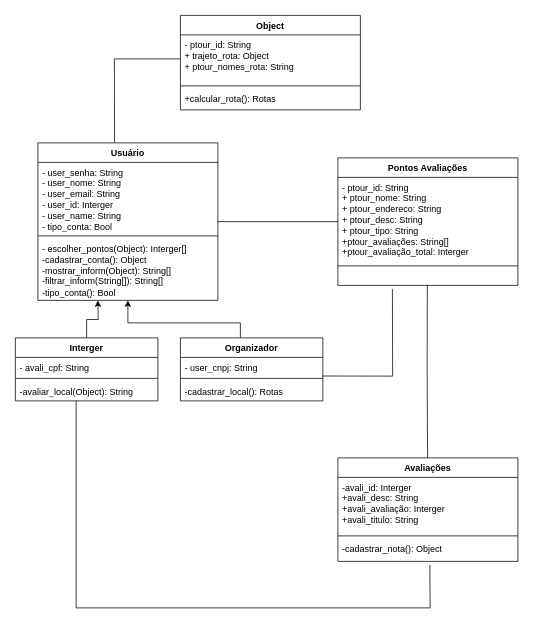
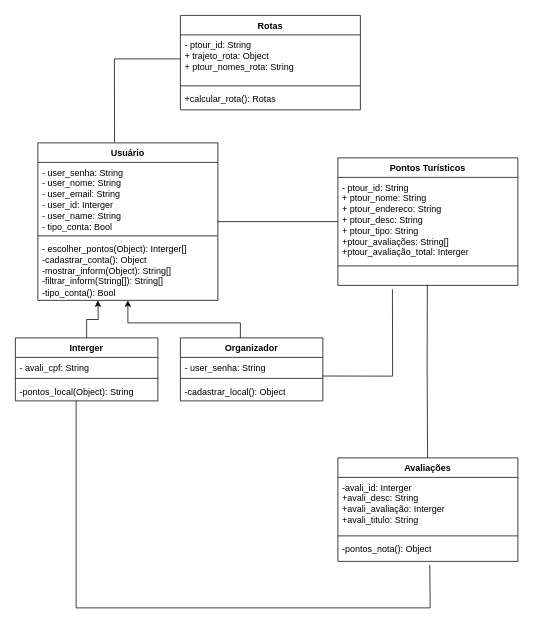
  <mxCell id="0" />
  <mxCell id="1" parent="0" />
  <mxCell id="2" value="Usuário" style="swimlane;fontStyle=1;align=center;verticalAlign=top;childLayout=stackLayout;horizontal=1;startSize=26;horizontalStack=0;resizeParent=1;resizeParentMax=0;resizeLast=0;collapsible=1;marginBottom=0;whiteSpace=wrap;html=1;" parent="1" vertex="1"><mxGeometry x="50" y="190" width="240" height="210" as="geometry" /></mxCell>
  <mxCell id="3" value="- user_senha: String&lt;div&gt;- user_nome:&amp;nbsp;&lt;span style=&quot;background-color: initial;&quot;&gt;String&lt;/span&gt;&lt;br&gt;&lt;/div&gt;&lt;div&gt;- user_email: String&lt;/div&gt;&lt;div&gt;&lt;span style=&quot;background-color: initial;&quot;&gt;- user_id: Interger&lt;/span&gt;&lt;/div&gt;&lt;div&gt;- user_name:&amp;nbsp;&lt;span style=&quot;background-color: initial;&quot;&gt;String&lt;/span&gt;&lt;/div&gt;&lt;div&gt;&lt;span style=&quot;background-color: initial;&quot;&gt;- tipo_conta: Bool&lt;/span&gt;&lt;/div&gt;" style="text;strokeColor=none;fillColor=none;align=left;verticalAlign=top;spacingLeft=4;spacingRight=4;overflow=hidden;rotatable=0;points=[[0,0.5],[1,0.5]];portConstraint=eastwest;whiteSpace=wrap;html=1;" parent="2" vertex="1"><mxGeometry y="26" width="240" height="94" as="geometry" /></mxCell>
  <mxCell id="4" value="" style="line;strokeWidth=1;fillColor=none;align=left;verticalAlign=middle;spacingTop=-1;spacingLeft=3;spacingRight=3;rotatable=0;labelPosition=right;points=[];portConstraint=eastwest;strokeColor=inherit;" parent="2" vertex="1"><mxGeometry y="120" width="240" height="8" as="geometry" /></mxCell>
  <mxCell id="5" value="- escolher_pontos(Object): Interger[]&lt;div&gt;-cadastrar_conta(): Object&lt;/div&gt;&lt;div&gt;-mostrar_inform(Object): String[]&lt;/div&gt;&lt;div&gt;-filtrar_inform(String[]): String[]&lt;/div&gt;&lt;div&gt;-tipo_conta(): Bool&lt;/div&gt;&lt;div&gt;&lt;br&gt;&lt;/div&gt;" style="text;strokeColor=none;fillColor=none;align=left;verticalAlign=top;spacingLeft=4;spacingRight=4;overflow=hidden;rotatable=0;points=[[0,0.5],[1,0.5]];portConstraint=eastwest;whiteSpace=wrap;html=1;" parent="2" vertex="1"><mxGeometry y="128" width="240" height="82" as="geometry" /></mxCell>
  <mxCell id="6" style="edgeStyle=orthogonalEdgeStyle;rounded=0;orthogonalLoop=1;jettySize=auto;html=1;" parent="1" source="7" edge="1"><mxGeometry relative="1" as="geometry"><mxPoint x="130" y="400" as="targetPoint" /></mxGeometry></mxCell>
  <mxCell id="7" value="Interger" style="swimlane;fontStyle=1;align=center;verticalAlign=top;childLayout=stackLayout;horizontal=1;startSize=26;horizontalStack=0;resizeParent=1;resizeParentMax=0;resizeLast=0;collapsible=1;marginBottom=0;whiteSpace=wrap;html=1;" parent="1" vertex="1"><mxGeometry x="20" y="450" width="190" height="84" as="geometry" /></mxCell>
  <mxCell id="8" value="- avali_cpf: String" style="text;strokeColor=none;fillColor=none;align=left;verticalAlign=top;spacingLeft=4;spacingRight=4;overflow=hidden;rotatable=0;points=[[0,0.5],[1,0.5]];portConstraint=eastwest;whiteSpace=wrap;html=1;" parent="7" vertex="1"><mxGeometry y="26" width="190" height="24" as="geometry" /></mxCell>
  <mxCell id="9" value="" style="line;strokeWidth=1;fillColor=none;align=left;verticalAlign=middle;spacingTop=-1;spacingLeft=3;spacingRight=3;rotatable=0;labelPosition=right;points=[];portConstraint=eastwest;strokeColor=inherit;" parent="7" vertex="1"><mxGeometry y="50" width="190" height="8" as="geometry" /></mxCell>
- <mxCell id="10" value="-avaliar_local(Object): String" style="text;strokeColor=none;fillColor=none;align=left;verticalAlign=top;spacingLeft=4;spacingRight=4;overflow=hidden;rotatable=0;points=[[0,0.5],[1,0.5]];portConstraint=eastwest;whiteSpace=wrap;html=1;" parent="7" vertex="1"><mxGeometry y="58" width="190" height="26" as="geometry" /></mxCell>
+ <mxCell id="10" value="-pontos_local(Object): String" style="text;strokeColor=none;fillColor=none;align=left;verticalAlign=top;spacingLeft=4;spacingRight=4;overflow=hidden;rotatable=0;points=[[0,0.5],[1,0.5]];portConstraint=eastwest;whiteSpace=wrap;html=1;" parent="7" vertex="1"><mxGeometry y="58" width="190" height="26" as="geometry" /></mxCell>
  <mxCell id="11" style="edgeStyle=orthogonalEdgeStyle;rounded=0;orthogonalLoop=1;jettySize=auto;html=1;" parent="1" source="12" edge="1"><mxGeometry relative="1" as="geometry"><mxPoint x="170" y="400" as="targetPoint" /><Array as="points"><mxPoint x="320" y="430" /><mxPoint x="170" y="430" /></Array></mxGeometry></mxCell>
  <mxCell id="12" value="Organizador" style="swimlane;fontStyle=1;align=center;verticalAlign=top;childLayout=stackLayout;horizontal=1;startSize=26;horizontalStack=0;resizeParent=1;resizeParentMax=0;resizeLast=0;collapsible=1;marginBottom=0;whiteSpace=wrap;html=1;" parent="1" vertex="1"><mxGeometry x="240" y="450" width="190" height="84" as="geometry" /></mxCell>
- <mxCell id="13" value="- user_cnpj: String" style="text;strokeColor=none;fillColor=none;align=left;verticalAlign=top;spacingLeft=4;spacingRight=4;overflow=hidden;rotatable=0;points=[[0,0.5],[1,0.5]];portConstraint=eastwest;whiteSpace=wrap;html=1;" parent="12" vertex="1"><mxGeometry y="26" width="190" height="24" as="geometry" /></mxCell>
+ <mxCell id="13" value="- user_senha: String" style="text;strokeColor=none;fillColor=none;align=left;verticalAlign=top;spacingLeft=4;spacingRight=4;overflow=hidden;rotatable=0;points=[[0,0.5],[1,0.5]];portConstraint=eastwest;whiteSpace=wrap;html=1;" parent="12" vertex="1"><mxGeometry y="26" width="190" height="24" as="geometry" /></mxCell>
  <mxCell id="14" value="" style="line;strokeWidth=1;fillColor=none;align=left;verticalAlign=middle;spacingTop=-1;spacingLeft=3;spacingRight=3;rotatable=0;labelPosition=right;points=[];portConstraint=eastwest;strokeColor=inherit;" parent="12" vertex="1"><mxGeometry y="50" width="190" height="8" as="geometry" /></mxCell>
- <mxCell id="15" value="-cadastrar_local(): Rotas&lt;div&gt;&lt;br&gt;&lt;/div&gt;" style="text;strokeColor=none;fillColor=none;align=left;verticalAlign=top;spacingLeft=4;spacingRight=4;overflow=hidden;rotatable=0;points=[[0,0.5],[1,0.5]];portConstraint=eastwest;whiteSpace=wrap;html=1;" parent="12" vertex="1"><mxGeometry y="58" width="190" height="26" as="geometry" /></mxCell>
- <mxCell id="16" value="Pontos Avaliações" style="swimlane;fontStyle=1;align=center;verticalAlign=top;childLayout=stackLayout;horizontal=1;startSize=26;horizontalStack=0;resizeParent=1;resizeParentMax=0;resizeLast=0;collapsible=1;marginBottom=0;whiteSpace=wrap;html=1;" parent="1" vertex="1"><mxGeometry x="450" y="210" width="240" height="170" as="geometry" /></mxCell>
+ <mxCell id="15" value="-cadastrar_local(): Object&lt;div&gt;&lt;br&gt;&lt;/div&gt;" style="text;strokeColor=none;fillColor=none;align=left;verticalAlign=top;spacingLeft=4;spacingRight=4;overflow=hidden;rotatable=0;points=[[0,0.5],[1,0.5]];portConstraint=eastwest;whiteSpace=wrap;html=1;" parent="12" vertex="1"><mxGeometry y="58" width="190" height="26" as="geometry" /></mxCell>
+ <mxCell id="16" value="Pontos Turísticos" style="swimlane;fontStyle=1;align=center;verticalAlign=top;childLayout=stackLayout;horizontal=1;startSize=26;horizontalStack=0;resizeParent=1;resizeParentMax=0;resizeLast=0;collapsible=1;marginBottom=0;whiteSpace=wrap;html=1;" parent="1" vertex="1"><mxGeometry x="450" y="210" width="240" height="170" as="geometry" /></mxCell>
  <mxCell id="17" value="- ptour_id: String&lt;div&gt;+ ptour_nome:&amp;nbsp;&lt;span style=&quot;background-color: initial;&quot;&gt;String&lt;/span&gt;&lt;br&gt;&lt;/div&gt;&lt;div&gt;+ ptour_endereco: String&lt;/div&gt;&lt;div&gt;&lt;span style=&quot;background-color: initial;&quot;&gt;+ ptour_desc:&amp;nbsp;&lt;/span&gt;&lt;span style=&quot;background-color: initial;&quot;&gt;String&lt;/span&gt;&lt;/div&gt;&lt;div&gt;+ ptour_tipo:&amp;nbsp;&lt;span style=&quot;background-color: initial;&quot;&gt;String&lt;/span&gt;&lt;/div&gt;&lt;div&gt;&lt;span style=&quot;background-color: initial;&quot;&gt;+ptour_avaliações: String[]&lt;/span&gt;&lt;/div&gt;&lt;div&gt;+ptour_avaliação_total: Interger&lt;/div&gt;&lt;div&gt;&lt;span style=&quot;background-color: initial;&quot;&gt;&lt;br&gt;&lt;/span&gt;&lt;/div&gt;" style="text;strokeColor=none;fillColor=none;align=left;verticalAlign=top;spacingLeft=4;spacingRight=4;overflow=hidden;rotatable=0;points=[[0,0.5],[1,0.5]];portConstraint=eastwest;whiteSpace=wrap;html=1;" parent="16" vertex="1"><mxGeometry y="26" width="240" height="114" as="geometry" /></mxCell>
  <mxCell id="18" value="" style="line;strokeWidth=1;fillColor=none;align=left;verticalAlign=middle;spacingTop=-1;spacingLeft=3;spacingRight=3;rotatable=0;labelPosition=right;points=[];portConstraint=eastwest;strokeColor=inherit;" parent="16" vertex="1"><mxGeometry y="140" width="240" height="8" as="geometry" /></mxCell>
  <mxCell id="19" value="&lt;div&gt;&lt;br&gt;&lt;/div&gt;" style="text;strokeColor=none;fillColor=none;align=left;verticalAlign=top;spacingLeft=4;spacingRight=4;overflow=hidden;rotatable=0;points=[[0,0.5],[1,0.5]];portConstraint=eastwest;whiteSpace=wrap;html=1;" parent="16" vertex="1"><mxGeometry y="148" width="240" height="22" as="geometry" /></mxCell>
  <mxCell id="20" value="" style="line;strokeWidth=1;rotatable=0;dashed=0;labelPosition=right;align=left;verticalAlign=middle;spacingTop=0;spacingLeft=6;points=[];portConstraint=eastwest;" parent="1" vertex="1"><mxGeometry x="290" y="290" width="160" height="10" as="geometry" /></mxCell>
  <mxCell id="21" value="Avaliações" style="swimlane;fontStyle=1;align=center;verticalAlign=top;childLayout=stackLayout;horizontal=1;startSize=26;horizontalStack=0;resizeParent=1;resizeParentMax=0;resizeLast=0;collapsible=1;marginBottom=0;whiteSpace=wrap;html=1;" parent="1" vertex="1"><mxGeometry x="450" y="610" width="240" height="138" as="geometry" /></mxCell>
  <mxCell id="22" value="&lt;div&gt;&lt;span style=&quot;background-color: initial;&quot;&gt;-avali_id: Interger&lt;/span&gt;&lt;/div&gt;&lt;div&gt;+avali_desc: String&lt;span style=&quot;background-color: initial;&quot;&gt;&lt;br&gt;&lt;/span&gt;&lt;/div&gt;&lt;div&gt;+avali_avaliação:&amp;nbsp;&lt;span style=&quot;background-color: initial;&quot;&gt;Interger&lt;/span&gt;&lt;br&gt;&lt;/div&gt;&lt;div&gt;+avali_titulo:&amp;nbsp;&lt;span style=&quot;background-color: initial;&quot;&gt;String&lt;/span&gt;&lt;br&gt;&lt;/div&gt;" style="text;strokeColor=none;fillColor=none;align=left;verticalAlign=top;spacingLeft=4;spacingRight=4;overflow=hidden;rotatable=0;points=[[0,0.5],[1,0.5]];portConstraint=eastwest;whiteSpace=wrap;html=1;" parent="21" vertex="1"><mxGeometry y="26" width="240" height="74" as="geometry" /></mxCell>
  <mxCell id="23" value="" style="line;strokeWidth=1;fillColor=none;align=left;verticalAlign=middle;spacingTop=-1;spacingLeft=3;spacingRight=3;rotatable=0;labelPosition=right;points=[];portConstraint=eastwest;strokeColor=inherit;" parent="21" vertex="1"><mxGeometry y="100" width="240" height="8" as="geometry" /></mxCell>
- <mxCell id="24" value="&lt;div&gt;-cadastrar_nota(): Object&lt;/div&gt;" style="text;strokeColor=none;fillColor=none;align=left;verticalAlign=top;spacingLeft=4;spacingRight=4;overflow=hidden;rotatable=0;points=[[0,0.5],[1,0.5]];portConstraint=eastwest;whiteSpace=wrap;html=1;" parent="21" vertex="1"><mxGeometry y="108" width="240" height="30" as="geometry" /></mxCell>
+ <mxCell id="24" value="&lt;div&gt;-pontos_nota(): Object&lt;/div&gt;" style="text;strokeColor=none;fillColor=none;align=left;verticalAlign=top;spacingLeft=4;spacingRight=4;overflow=hidden;rotatable=0;points=[[0,0.5],[1,0.5]];portConstraint=eastwest;whiteSpace=wrap;html=1;" parent="21" vertex="1"><mxGeometry y="108" width="240" height="30" as="geometry" /></mxCell>
  <mxCell id="25" value="" style="endArrow=none;html=1;rounded=0;entryX=0.497;entryY=0.972;entryDx=0;entryDy=0;entryPerimeter=0;" parent="1" source="21" target="19" edge="1"><mxGeometry relative="1" as="geometry"><mxPoint x="600" y="460" as="sourcePoint" /><mxPoint x="630" y="410" as="targetPoint" /><Array as="points"><mxPoint x="569" y="490" /></Array></mxGeometry></mxCell>
  <mxCell id="26" value="" style="endArrow=none;html=1;rounded=0;entryX=0.497;entryY=0.972;entryDx=0;entryDy=0;entryPerimeter=0;exitX=0.511;exitY=1.16;exitDx=0;exitDy=0;exitPerimeter=0;" parent="1" source="24" edge="1"><mxGeometry relative="1" as="geometry"><mxPoint x="239" y="647" as="sourcePoint" /><mxPoint x="101" y="534" as="targetPoint" /><Array as="points"><mxPoint x="573" y="810" /><mxPoint x="101" y="810" /></Array></mxGeometry></mxCell>
- <mxCell id="27" value="Object" style="swimlane;fontStyle=1;align=center;verticalAlign=top;childLayout=stackLayout;horizontal=1;startSize=26;horizontalStack=0;resizeParent=1;resizeParentMax=0;resizeLast=0;collapsible=1;marginBottom=0;whiteSpace=wrap;html=1;" parent="1" vertex="1"><mxGeometry x="240" y="20" width="240" height="126" as="geometry" /></mxCell>
+ <mxCell id="27" value="Rotas" style="swimlane;fontStyle=1;align=center;verticalAlign=top;childLayout=stackLayout;horizontal=1;startSize=26;horizontalStack=0;resizeParent=1;resizeParentMax=0;resizeLast=0;collapsible=1;marginBottom=0;whiteSpace=wrap;html=1;" parent="1" vertex="1"><mxGeometry x="240" y="20" width="240" height="126" as="geometry" /></mxCell>
  <mxCell id="28" value="- ptour_id: String&lt;div&gt;+ trajeto_rota:&amp;nbsp;&lt;span style=&quot;background-color: initial;&quot;&gt;Object&lt;/span&gt;&lt;br&gt;&lt;/div&gt;&lt;div&gt;+ ptour_nomes_rota: String&lt;/div&gt;&lt;div&gt;&lt;span style=&quot;background-color: initial;&quot;&gt;&lt;br&gt;&lt;/span&gt;&lt;/div&gt;" style="text;strokeColor=none;fillColor=none;align=left;verticalAlign=top;spacingLeft=4;spacingRight=4;overflow=hidden;rotatable=0;points=[[0,0.5],[1,0.5]];portConstraint=eastwest;whiteSpace=wrap;html=1;" parent="27" vertex="1"><mxGeometry y="26" width="240" height="64" as="geometry" /></mxCell>
  <mxCell id="29" value="" style="line;strokeWidth=1;fillColor=none;align=left;verticalAlign=middle;spacingTop=-1;spacingLeft=3;spacingRight=3;rotatable=0;labelPosition=right;points=[];portConstraint=eastwest;strokeColor=inherit;" parent="27" vertex="1"><mxGeometry y="90" width="240" height="8" as="geometry" /></mxCell>
  <mxCell id="30" value="&lt;div&gt;+calcular_rota(): Rotas&lt;/div&gt;" style="text;strokeColor=none;fillColor=none;align=left;verticalAlign=top;spacingLeft=4;spacingRight=4;overflow=hidden;rotatable=0;points=[[0,0.5],[1,0.5]];portConstraint=eastwest;whiteSpace=wrap;html=1;" parent="27" vertex="1"><mxGeometry y="98" width="240" height="28" as="geometry" /></mxCell>
  <mxCell id="31" value="" style="endArrow=none;html=1;rounded=0;entryX=0;entryY=0.5;entryDx=0;entryDy=0;exitX=0.426;exitY=-0.004;exitDx=0;exitDy=0;exitPerimeter=0;" parent="1" source="2" target="28" edge="1"><mxGeometry relative="1" as="geometry"><mxPoint x="298" y="200" as="sourcePoint" /><mxPoint x="160" y="87" as="targetPoint" /><Array as="points"><mxPoint x="152" y="78" /></Array></mxGeometry></mxCell>
  <mxCell id="32" value="" style="endArrow=none;html=1;rounded=0;entryX=0.997;entryY=1.035;entryDx=0;entryDy=0;entryPerimeter=0;exitX=0.303;exitY=1.228;exitDx=0;exitDy=0;exitPerimeter=0;" parent="1" source="19" target="13" edge="1"><mxGeometry relative="1" as="geometry"><mxPoint x="630" y="450" as="sourcePoint" /><mxPoint x="579" y="389" as="targetPoint" /><Array as="points"><mxPoint x="523" y="501" /></Array></mxGeometry></mxCell>
